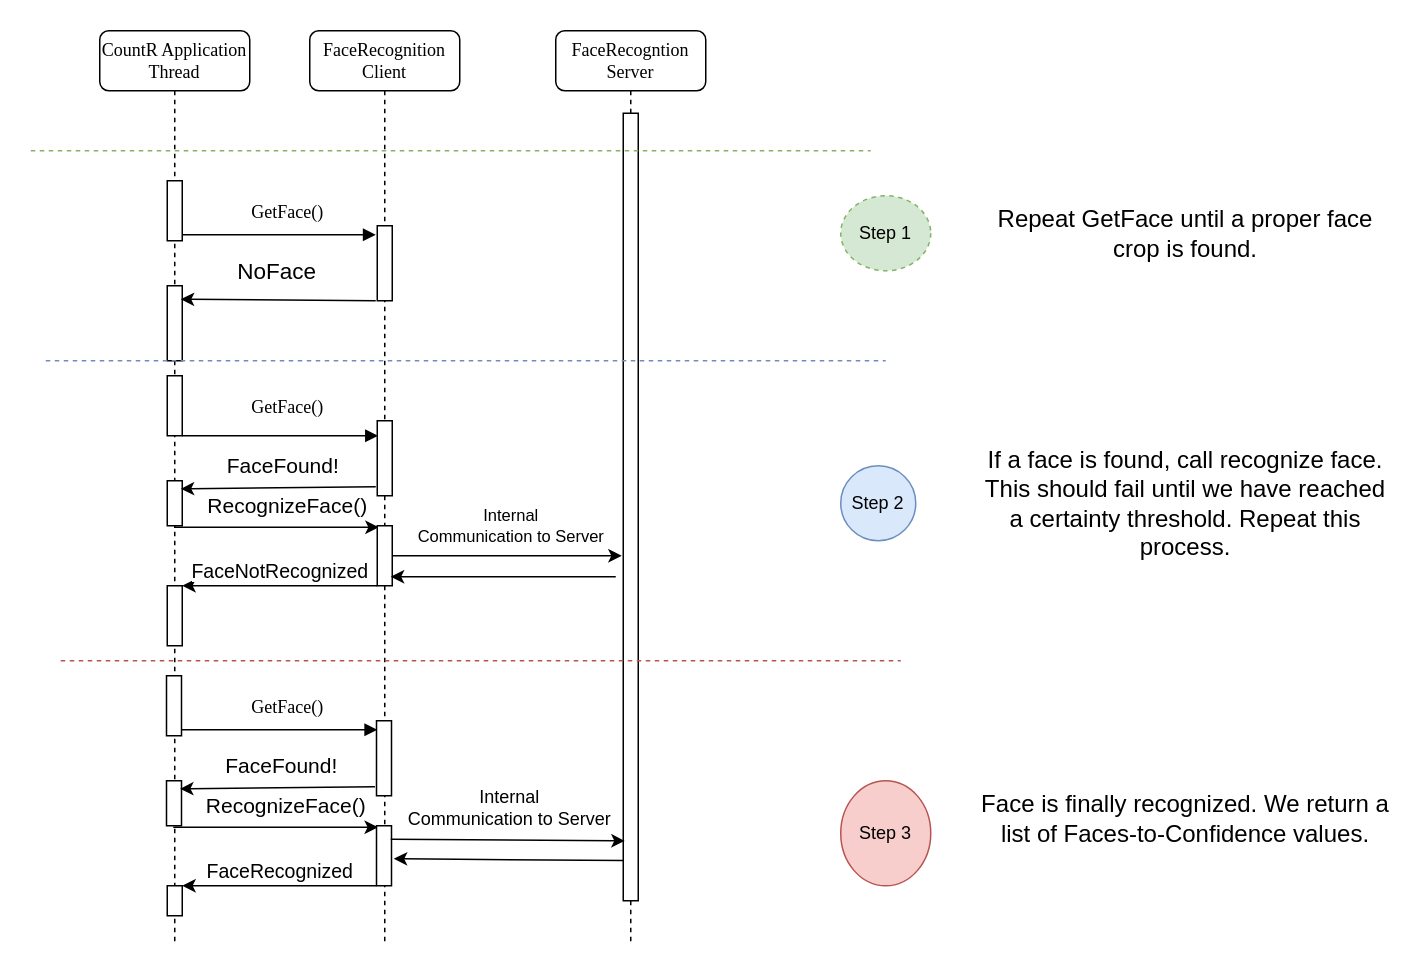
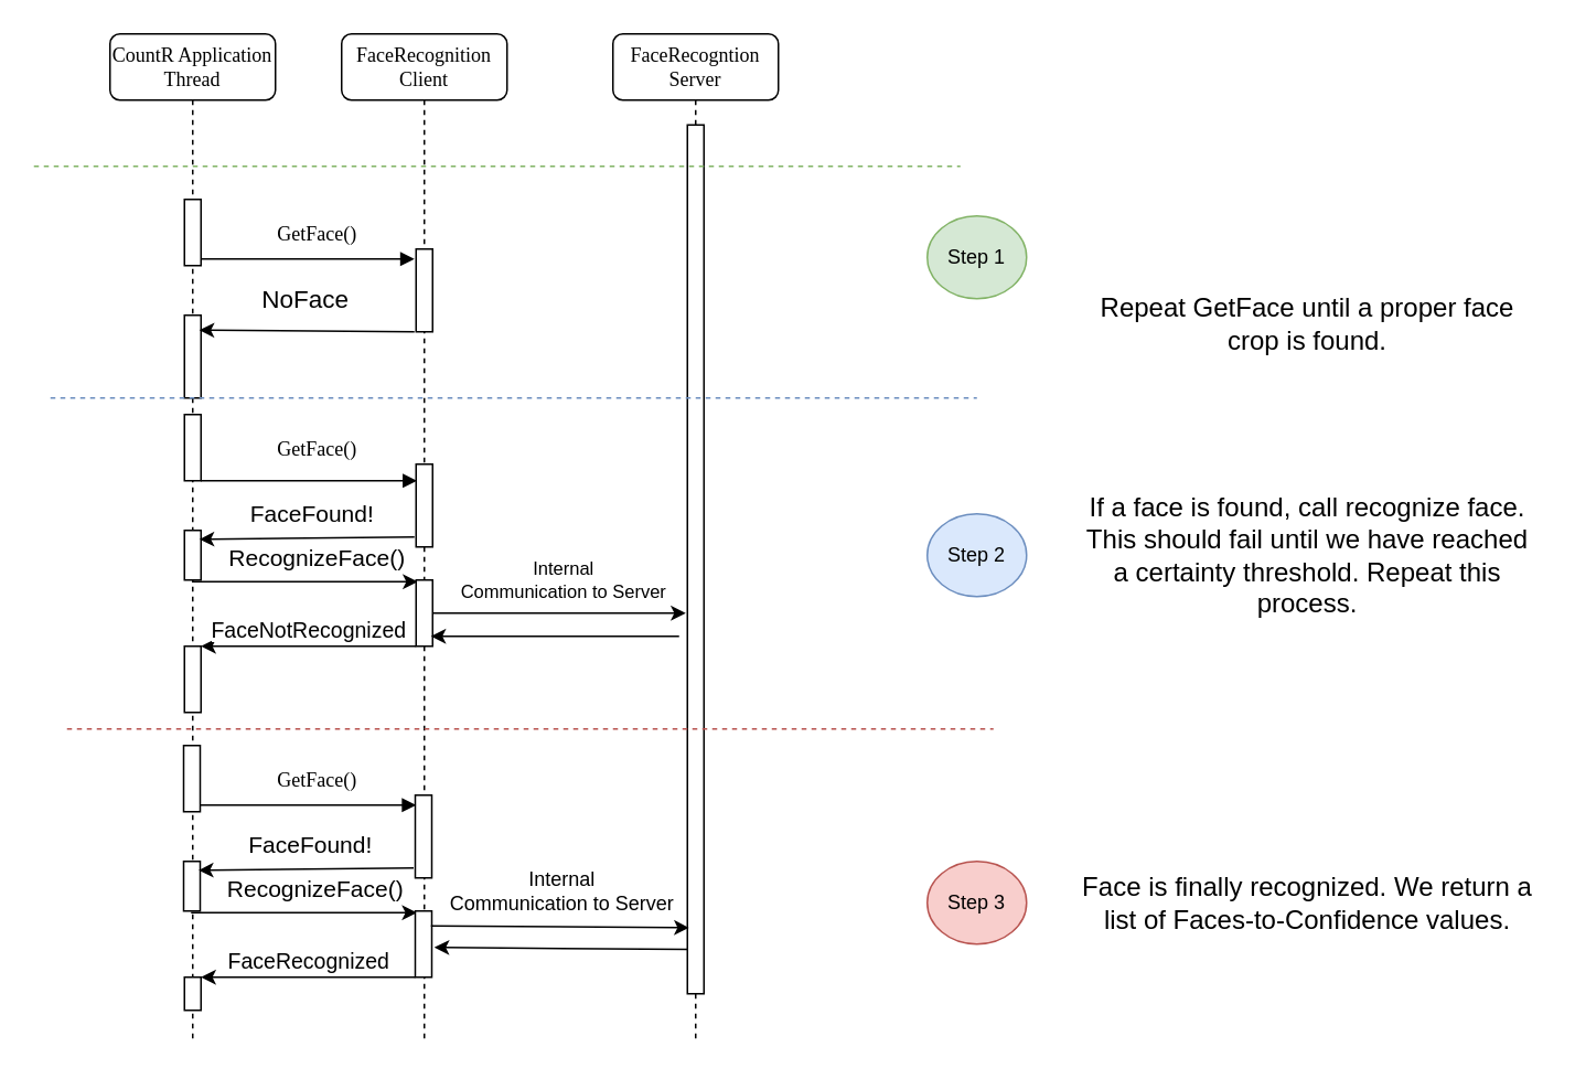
  <mxCell id="0" />
  <mxCell id="1" parent="0" />
  <mxCell id="2" value="" style="endArrow=classic;html=1;entryX=0.1;entryY=0.025;entryDx=0;entryDy=0;entryPerimeter=0;" edge="1" parent="1" source="9" target="6"><mxGeometry width="50" height="50" relative="1" as="geometry"><mxPoint x="20" y="670" as="sourcePoint" /><mxPoint x="250" y="350" as="targetPoint" /></mxGeometry></mxCell>
  <mxCell id="3" value="&lt;font style=&quot;font-size: 14px&quot;&gt;RecognizeFace()&lt;/font&gt;" style="text;html=1;resizable=0;points=[];align=center;verticalAlign=middle;labelBackgroundColor=#ffffff;" vertex="1" connectable="0" parent="2"><mxGeometry x="0.387" y="3" relative="1" as="geometry"><mxPoint x="-20.5" y="-12" as="offset" /></mxGeometry></mxCell>
  <mxCell id="4" value="FaceRecognition&lt;br&gt;Client" style="shape=umlLifeline;perimeter=lifelinePerimeter;whiteSpace=wrap;html=1;container=1;collapsible=0;recursiveResize=0;outlineConnect=0;rounded=1;shadow=0;comic=0;labelBackgroundColor=none;strokeWidth=1;fontFamily=Verdana;fontSize=12;align=center;" parent="1" vertex="1"><mxGeometry x="206" y="20" width="100" height="610" as="geometry" /></mxCell>
  <mxCell id="5" value="" style="html=1;points=[];perimeter=orthogonalPerimeter;rounded=0;shadow=0;comic=0;labelBackgroundColor=none;strokeWidth=1;fontFamily=Verdana;fontSize=12;align=center;" parent="4" vertex="1"><mxGeometry x="45" y="130" width="10" height="50" as="geometry" /></mxCell>
  <mxCell id="6" value="" style="html=1;points=[];perimeter=orthogonalPerimeter;rounded=0;shadow=0;comic=0;labelBackgroundColor=none;strokeWidth=1;fontFamily=Verdana;fontSize=12;align=center;" vertex="1" parent="4"><mxGeometry x="45" y="330" width="10" height="40" as="geometry" /></mxCell>
  <mxCell id="7" value="FaceRecogntion&lt;br&gt;Server" style="shape=umlLifeline;perimeter=lifelinePerimeter;whiteSpace=wrap;html=1;container=1;collapsible=0;recursiveResize=0;outlineConnect=0;rounded=1;shadow=0;comic=0;labelBackgroundColor=none;strokeWidth=1;fontFamily=Verdana;fontSize=12;align=center;" parent="1" vertex="1"><mxGeometry x="370" y="20" width="100" height="610" as="geometry" /></mxCell>
  <mxCell id="8" value="" style="html=1;points=[];perimeter=orthogonalPerimeter;rounded=0;shadow=0;comic=0;labelBackgroundColor=none;strokeWidth=1;fontFamily=Verdana;fontSize=12;align=center;" parent="7" vertex="1"><mxGeometry x="45" y="55" width="10" height="525" as="geometry" /></mxCell>
  <mxCell id="9" value="CountR Application Thread" style="shape=umlLifeline;perimeter=lifelinePerimeter;whiteSpace=wrap;html=1;container=1;collapsible=0;recursiveResize=0;outlineConnect=0;rounded=1;shadow=0;comic=0;labelBackgroundColor=none;strokeWidth=1;fontFamily=Verdana;fontSize=12;align=center;" parent="1" vertex="1"><mxGeometry x="66" y="20" width="100" height="610" as="geometry" /></mxCell>
  <mxCell id="10" value="" style="html=1;points=[];perimeter=orthogonalPerimeter;rounded=0;shadow=0;comic=0;labelBackgroundColor=none;strokeWidth=1;fontFamily=Verdana;fontSize=12;align=center;" parent="9" vertex="1"><mxGeometry x="45" y="100" width="10" height="40" as="geometry" /></mxCell>
  <mxCell id="11" value="" style="html=1;points=[];perimeter=orthogonalPerimeter;rounded=0;shadow=0;comic=0;labelBackgroundColor=none;strokeWidth=1;fontFamily=Verdana;fontSize=12;align=center;" vertex="1" parent="9"><mxGeometry x="45" y="170" width="10" height="50" as="geometry" /></mxCell>
  <mxCell id="12" value="" style="html=1;points=[];perimeter=orthogonalPerimeter;rounded=0;shadow=0;comic=0;labelBackgroundColor=none;strokeWidth=1;fontFamily=Verdana;fontSize=12;align=center;" vertex="1" parent="9"><mxGeometry x="185" y="260" width="10" height="50" as="geometry" /></mxCell>
  <mxCell id="13" value="" style="html=1;points=[];perimeter=orthogonalPerimeter;rounded=0;shadow=0;comic=0;labelBackgroundColor=none;strokeWidth=1;fontFamily=Verdana;fontSize=12;align=center;" vertex="1" parent="9"><mxGeometry x="45" y="230" width="10" height="40" as="geometry" /></mxCell>
  <mxCell id="14" value="" style="html=1;points=[];perimeter=orthogonalPerimeter;rounded=0;shadow=0;comic=0;labelBackgroundColor=none;strokeWidth=1;fontFamily=Verdana;fontSize=12;align=center;" vertex="1" parent="9"><mxGeometry x="45" y="300" width="10" height="30" as="geometry" /></mxCell>
  <mxCell id="15" value="GetFace()" style="html=1;verticalAlign=bottom;endArrow=block;labelBackgroundColor=none;fontFamily=Verdana;fontSize=12;edgeStyle=elbowEdgeStyle;elbow=vertical;" edge="1" parent="9" source="13"><mxGeometry x="0.609" y="37" relative="1" as="geometry"><mxPoint x="120" y="240" as="sourcePoint" /><Array as="points"><mxPoint x="160" y="270" /></Array><mxPoint x="-35" y="27" as="offset" /><mxPoint x="185.5" y="270" as="targetPoint" /></mxGeometry></mxCell>
  <mxCell id="16" value="&lt;font style=&quot;font-size: 14px&quot;&gt;FaceFound!&lt;/font&gt;" style="endArrow=classic;html=1;entryX=0.9;entryY=0.18;entryDx=0;entryDy=0;entryPerimeter=0;exitX=-0.1;exitY=0.88;exitDx=0;exitDy=0;exitPerimeter=0;" edge="1" parent="9" target="14" source="12"><mxGeometry x="-0.048" y="-15" width="50" height="50" relative="1" as="geometry"><mxPoint x="180" y="305" as="sourcePoint" /><mxPoint x="60" y="307" as="targetPoint" /><mxPoint as="offset" /></mxGeometry></mxCell>
  <mxCell id="17" value="" style="html=1;points=[];perimeter=orthogonalPerimeter;rounded=0;shadow=0;comic=0;labelBackgroundColor=none;strokeWidth=1;fontFamily=Verdana;fontSize=12;align=center;" vertex="1" parent="9"><mxGeometry x="45" y="370" width="10" height="40" as="geometry" /></mxCell>
  <mxCell id="18" value="GetFace()" style="html=1;verticalAlign=bottom;endArrow=block;labelBackgroundColor=none;fontFamily=Verdana;fontSize=12;edgeStyle=elbowEdgeStyle;elbow=vertical;" parent="1" source="10" edge="1"><mxGeometry x="0.382" y="21" relative="1" as="geometry"><mxPoint x="190" y="130" as="sourcePoint" /><mxPoint x="250" y="156" as="targetPoint" /><Array as="points"><mxPoint x="210" y="156" /><mxPoint x="230" y="160" /></Array><mxPoint x="-19" y="15" as="offset" /></mxGeometry></mxCell>
  <mxCell id="19" value="&lt;font style=&quot;font-size: 15px&quot;&gt;NoFace&lt;/font&gt;" style="endArrow=classic;html=1;exitX=-0.1;exitY=1;exitDx=0;exitDy=0;exitPerimeter=0;entryX=0.9;entryY=0.18;entryDx=0;entryDy=0;entryPerimeter=0;" edge="1" parent="1" source="5" target="11"><mxGeometry x="0.013" y="-19" width="50" height="50" relative="1" as="geometry"><mxPoint x="70" y="670" as="sourcePoint" /><mxPoint x="130" y="197" as="targetPoint" /><mxPoint as="offset" /></mxGeometry></mxCell>
  <mxCell id="20" value="" style="endArrow=none;dashed=1;html=1;fillColor=#dae8fc;strokeColor=#6c8ebf;" edge="1" parent="1"><mxGeometry width="50" height="50" relative="1" as="geometry"><mxPoint x="30" y="240" as="sourcePoint" /><mxPoint x="590" y="240" as="targetPoint" /></mxGeometry></mxCell>
  <mxCell id="21" value="" style="endArrow=none;dashed=1;html=1;fillColor=#d5e8d4;strokeColor=#82b366;" edge="1" parent="1"><mxGeometry width="50" height="50" relative="1" as="geometry"><mxPoint x="20" y="100" as="sourcePoint" /><mxPoint x="580" y="100" as="targetPoint" /></mxGeometry></mxCell>
- <mxCell id="22" value="Step 1" style="ellipse;whiteSpace=wrap;html=1;fillColor=#d5e8d4;strokeColor=#82b366;dashed=1;" vertex="1" parent="1"><mxGeometry x="560" y="130" width="60" height="50" as="geometry" /></mxCell>
- <mxCell id="23" value="&lt;font style=&quot;font-size: 16px&quot;&gt;Repeat GetFace until a proper face crop is found.&lt;/font&gt;" style="text;html=1;strokeColor=none;fillColor=none;align=center;verticalAlign=middle;whiteSpace=wrap;rounded=0;" vertex="1" parent="1"><mxGeometry x="650" y="130" width="280" height="50" as="geometry" /></mxCell>
+ <mxCell id="22" value="Step 1" style="ellipse;whiteSpace=wrap;html=1;fillColor=#d5e8d4;strokeColor=#82b366;" vertex="1" parent="1"><mxGeometry x="560" y="130" width="60" height="50" as="geometry" /></mxCell>
+ <mxCell id="23" value="&lt;font style=&quot;font-size: 16px&quot;&gt;Repeat GetFace until a proper face crop is found.&lt;/font&gt;" style="text;html=1;strokeColor=none;fillColor=none;align=center;verticalAlign=middle;whiteSpace=wrap;rounded=0;" vertex="1" parent="1"><mxGeometry x="650" y="170" width="280" height="50" as="geometry" /></mxCell>
  <mxCell id="24" value="Internal&lt;br&gt;Communication to Server" style="endArrow=classic;html=1;" edge="1" parent="1" source="6"><mxGeometry x="0.033" y="20" width="50" height="50" relative="1" as="geometry"><mxPoint x="20" y="670" as="sourcePoint" /><mxPoint x="414" y="370" as="targetPoint" /><mxPoint as="offset" /></mxGeometry></mxCell>
  <mxCell id="25" value="" style="endArrow=classic;html=1;entryX=0.9;entryY=0.85;entryDx=0;entryDy=0;entryPerimeter=0;" edge="1" parent="1" target="6"><mxGeometry width="50" height="50" relative="1" as="geometry"><mxPoint x="410" y="384" as="sourcePoint" /><mxPoint x="270" y="382" as="targetPoint" /></mxGeometry></mxCell>
  <mxCell id="26" value="&lt;font style=&quot;font-size: 13px&quot;&gt;FaceNotRecognized&lt;/font&gt;" style="endArrow=classic;html=1;entryX=1;entryY=0;entryDx=0;entryDy=0;entryPerimeter=0;" edge="1" parent="1" source="6" target="17"><mxGeometry y="-10" width="50" height="50" relative="1" as="geometry"><mxPoint x="20" y="670" as="sourcePoint" /><mxPoint x="70" y="620" as="targetPoint" /><mxPoint as="offset" /></mxGeometry></mxCell>
- <mxCell id="27" value="Step 2" style="ellipse;whiteSpace=wrap;html=1;fillColor=#dae8fc;strokeColor=#6c8ebf;" vertex="1" parent="1"><mxGeometry x="560" y="310" width="50" height="50" as="geometry" /></mxCell>
+ <mxCell id="27" value="Step 2" style="ellipse;whiteSpace=wrap;html=1;fillColor=#dae8fc;strokeColor=#6c8ebf;" vertex="1" parent="1"><mxGeometry x="560" y="310" width="60" height="50" as="geometry" /></mxCell>
  <mxCell id="28" value="&lt;font style=&quot;font-size: 16px&quot;&gt;If a face is found, call recognize face. This should fail until we have reached a certainty threshold. Repeat this process.&lt;/font&gt;" style="text;html=1;strokeColor=none;fillColor=none;align=center;verticalAlign=middle;whiteSpace=wrap;rounded=0;" vertex="1" parent="1"><mxGeometry x="650" y="310" width="280" height="50" as="geometry" /></mxCell>
  <mxCell id="29" value="" style="endArrow=none;dashed=1;html=1;fillColor=#f8cecc;strokeColor=#b85450;" edge="1" parent="1"><mxGeometry width="50" height="50" relative="1" as="geometry"><mxPoint x="40" y="440" as="sourcePoint" /><mxPoint x="600" y="440" as="targetPoint" /></mxGeometry></mxCell>
  <mxCell id="30" value="" style="endArrow=classic;html=1;entryX=0.1;entryY=0.025;entryDx=0;entryDy=0;entryPerimeter=0;" edge="1" parent="1" target="32"><mxGeometry width="50" height="50" relative="1" as="geometry"><mxPoint x="115" y="551" as="sourcePoint" /><mxPoint x="245.5" y="550" as="targetPoint" /></mxGeometry></mxCell>
  <mxCell id="31" value="&lt;font style=&quot;font-size: 14px&quot;&gt;RecognizeFace()&lt;/font&gt;" style="text;html=1;resizable=0;points=[];align=center;verticalAlign=middle;labelBackgroundColor=#ffffff;" vertex="1" connectable="0" parent="30"><mxGeometry x="0.387" y="3" relative="1" as="geometry"><mxPoint x="-20.5" y="-12" as="offset" /></mxGeometry></mxCell>
  <mxCell id="32" value="" style="html=1;points=[];perimeter=orthogonalPerimeter;rounded=0;shadow=0;comic=0;labelBackgroundColor=none;strokeWidth=1;fontFamily=Verdana;fontSize=12;align=center;" vertex="1" parent="1"><mxGeometry x="250.5" y="550" width="10" height="40" as="geometry" /></mxCell>
  <mxCell id="33" value="" style="html=1;points=[];perimeter=orthogonalPerimeter;rounded=0;shadow=0;comic=0;labelBackgroundColor=none;strokeWidth=1;fontFamily=Verdana;fontSize=12;align=center;" vertex="1" parent="1"><mxGeometry x="250.5" y="480" width="10" height="50" as="geometry" /></mxCell>
  <mxCell id="34" value="" style="html=1;points=[];perimeter=orthogonalPerimeter;rounded=0;shadow=0;comic=0;labelBackgroundColor=none;strokeWidth=1;fontFamily=Verdana;fontSize=12;align=center;" vertex="1" parent="1"><mxGeometry x="110.5" y="450" width="10" height="40" as="geometry" /></mxCell>
  <mxCell id="35" value="" style="html=1;points=[];perimeter=orthogonalPerimeter;rounded=0;shadow=0;comic=0;labelBackgroundColor=none;strokeWidth=1;fontFamily=Verdana;fontSize=12;align=center;" vertex="1" parent="1"><mxGeometry x="110.5" y="520" width="10" height="30" as="geometry" /></mxCell>
  <mxCell id="36" value="GetFace()" style="html=1;verticalAlign=bottom;endArrow=block;labelBackgroundColor=none;fontFamily=Verdana;fontSize=12;edgeStyle=elbowEdgeStyle;elbow=vertical;" edge="1" parent="1" source="34"><mxGeometry x="0.303" y="17" relative="1" as="geometry"><mxPoint x="85.5" y="380" as="sourcePoint" /><Array as="points"><mxPoint x="205.5" y="486" /><mxPoint x="225.5" y="490" /></Array><mxPoint x="-15" y="11" as="offset" /><mxPoint x="251" y="486" as="targetPoint" /></mxGeometry></mxCell>
  <mxCell id="37" value="&lt;font style=&quot;font-size: 14px&quot;&gt;FaceFound!&lt;/font&gt;" style="endArrow=classic;html=1;entryX=0.9;entryY=0.18;entryDx=0;entryDy=0;entryPerimeter=0;exitX=-0.1;exitY=0.88;exitDx=0;exitDy=0;exitPerimeter=0;" edge="1" parent="1" source="33" target="35"><mxGeometry x="-0.048" y="-15" width="50" height="50" relative="1" as="geometry"><mxPoint x="145.5" y="445" as="sourcePoint" /><mxPoint x="25.5" y="447" as="targetPoint" /><mxPoint as="offset" /></mxGeometry></mxCell>
  <mxCell id="38" value="" style="html=1;points=[];perimeter=orthogonalPerimeter;rounded=0;shadow=0;comic=0;labelBackgroundColor=none;strokeWidth=1;fontFamily=Verdana;fontSize=12;align=center;" vertex="1" parent="1"><mxGeometry x="111" y="590" width="10" height="20" as="geometry" /></mxCell>
  <mxCell id="39" value="" style="endArrow=classic;html=1;entryX=0.1;entryY=0.924;entryDx=0;entryDy=0;entryPerimeter=0;exitX=0.95;exitY=0.225;exitDx=0;exitDy=0;exitPerimeter=0;" edge="1" parent="1" source="32" target="8"><mxGeometry width="50" height="50" relative="1" as="geometry"><mxPoint x="15.5" y="870" as="sourcePoint" /><mxPoint x="409.5" y="559.05" as="targetPoint" /></mxGeometry></mxCell>
  <mxCell id="40" value="Internal &lt;br&gt;Communication to Server" style="text;html=1;resizable=0;points=[];align=center;verticalAlign=middle;labelBackgroundColor=#ffffff;" vertex="1" connectable="0" parent="39"><mxGeometry x="0.18" y="-1" relative="1" as="geometry"><mxPoint x="-13" y="-23" as="offset" /></mxGeometry></mxCell>
  <mxCell id="41" value="" style="endArrow=classic;html=1;entryX=1.15;entryY=0.55;entryDx=0;entryDy=0;entryPerimeter=0;exitX=0;exitY=0.949;exitDx=0;exitDy=0;exitPerimeter=0;" edge="1" parent="1" target="32" source="8"><mxGeometry width="50" height="50" relative="1" as="geometry"><mxPoint x="410" y="570" as="sourcePoint" /><mxPoint x="265.5" y="582" as="targetPoint" /></mxGeometry></mxCell>
  <mxCell id="42" value="&lt;font style=&quot;font-size: 13px&quot;&gt;FaceRecognized&lt;/font&gt;" style="endArrow=classic;html=1;entryX=1;entryY=0;entryDx=0;entryDy=0;entryPerimeter=0;" edge="1" parent="1" source="32" target="38"><mxGeometry y="-10" width="50" height="50" relative="1" as="geometry"><mxPoint x="15.5" y="870" as="sourcePoint" /><mxPoint x="65.5" y="820" as="targetPoint" /><mxPoint as="offset" /></mxGeometry></mxCell>
- <mxCell id="43" value="Step 3" style="ellipse;whiteSpace=wrap;html=1;fillColor=#f8cecc;strokeColor=#b85450;" vertex="1" parent="1"><mxGeometry x="560" y="520" width="60" height="70" as="geometry" /></mxCell>
+ <mxCell id="43" value="Step 3" style="ellipse;whiteSpace=wrap;html=1;fillColor=#f8cecc;strokeColor=#b85450;" vertex="1" parent="1"><mxGeometry x="560" y="520" width="60" height="50" as="geometry" /></mxCell>
  <mxCell id="44" value="&lt;span style=&quot;font-size: 16px&quot;&gt;Face is finally recognized. We return a list of Faces-to-Confidence values.&lt;/span&gt;" style="text;html=1;strokeColor=none;fillColor=none;align=center;verticalAlign=middle;whiteSpace=wrap;rounded=0;" vertex="1" parent="1"><mxGeometry x="650" y="520" width="280" height="50" as="geometry" /></mxCell>
